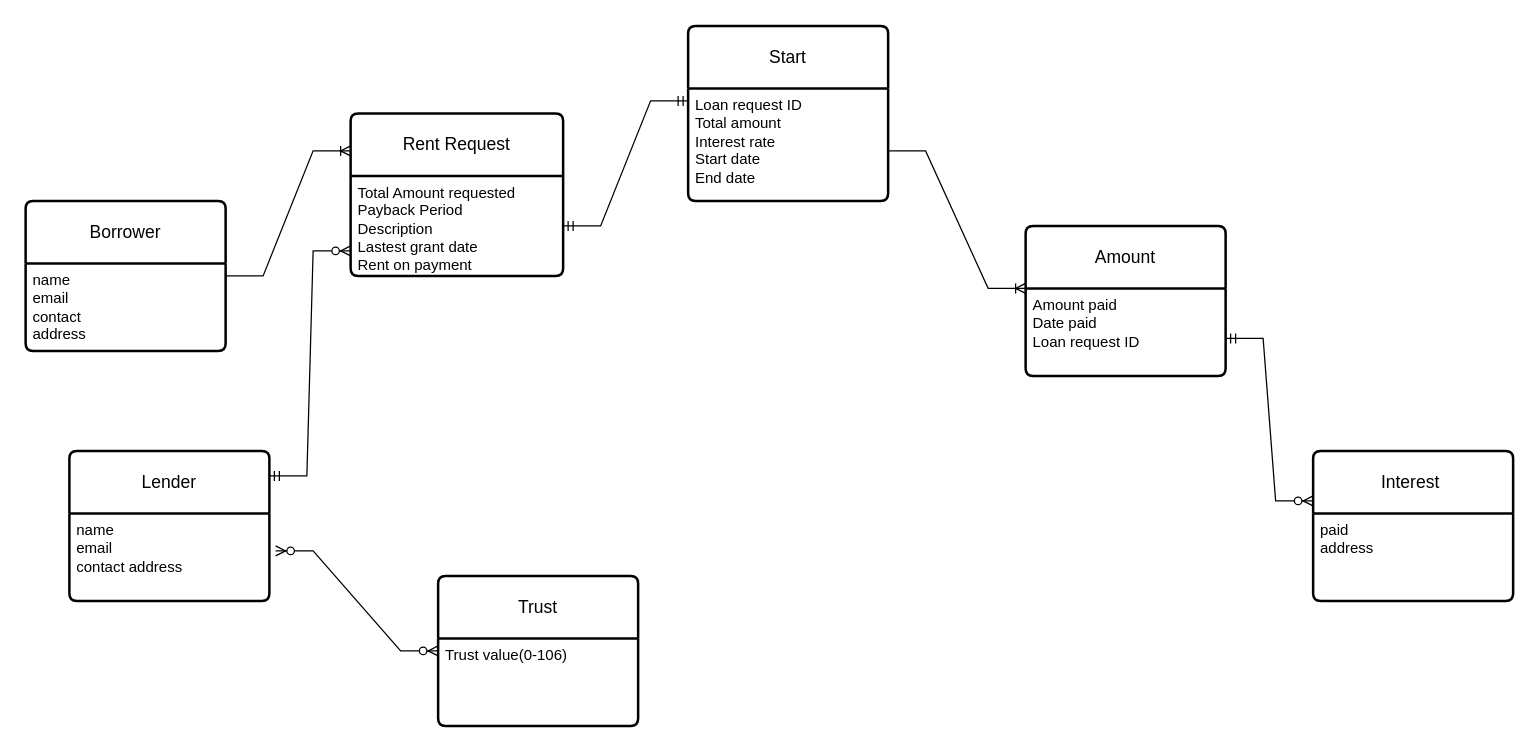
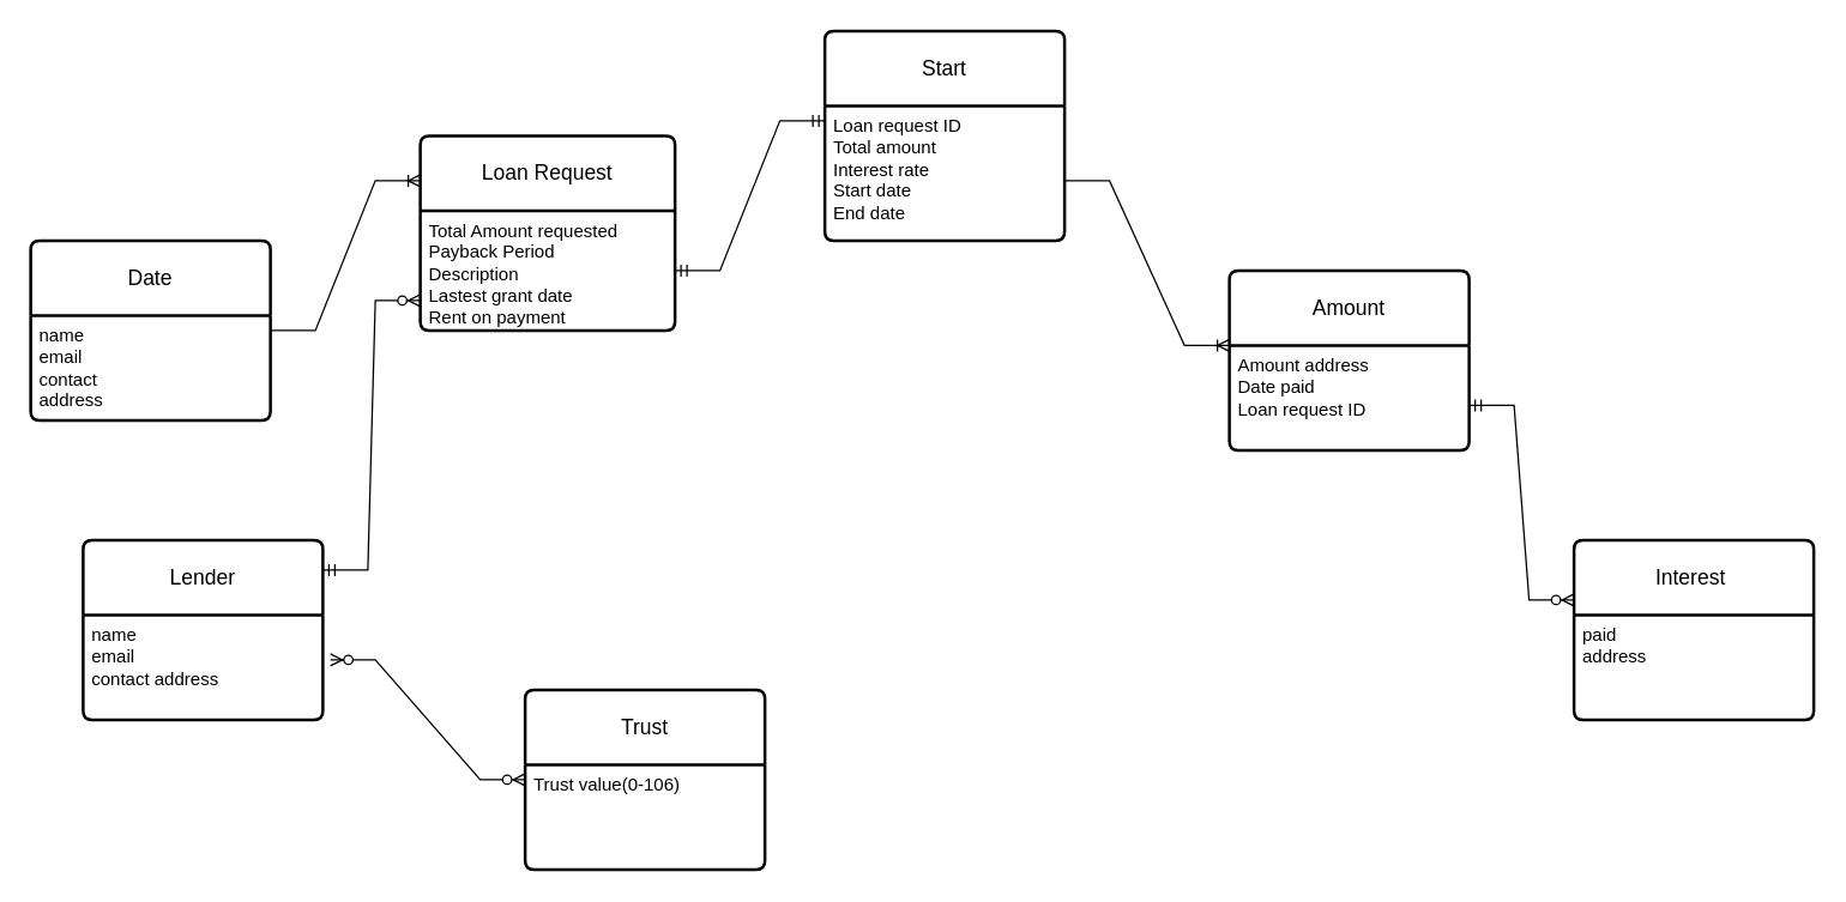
  <mxCell id="0" />
  <mxCell id="1" parent="0" />
- <mxCell id="2" value="Rent Request" style="swimlane;childLayout=stackLayout;horizontal=1;startSize=50;horizontalStack=0;rounded=1;fontSize=14;fontStyle=0;strokeWidth=2;resizeParent=0;resizeLast=1;shadow=0;dashed=0;align=center;arcSize=4;whiteSpace=wrap;html=1;" vertex="1" parent="1"><mxGeometry x="280" y="90" width="170" height="130" as="geometry" /></mxCell>
+ <mxCell id="2" value="Loan Request" style="swimlane;childLayout=stackLayout;horizontal=1;startSize=50;horizontalStack=0;rounded=1;fontSize=14;fontStyle=0;strokeWidth=2;resizeParent=0;resizeLast=1;shadow=0;dashed=0;align=center;arcSize=4;whiteSpace=wrap;html=1;" vertex="1" parent="1"><mxGeometry x="280" y="90" width="170" height="130" as="geometry" /></mxCell>
  <mxCell id="3" value="Total Amount requested&lt;div&gt;Payback Period&lt;/div&gt;&lt;div&gt;Description&lt;/div&gt;&lt;div&gt;Lastest grant date&lt;/div&gt;&lt;div&gt;Rent on payment&lt;/div&gt;" style="align=left;strokeColor=none;fillColor=none;spacingLeft=4;fontSize=12;verticalAlign=top;resizable=0;rotatable=0;part=1;html=1;" vertex="1" parent="2"><mxGeometry y="50" width="170" height="80" as="geometry" /></mxCell>
  <mxCell id="4" value="Amount" style="swimlane;childLayout=stackLayout;horizontal=1;startSize=50;horizontalStack=0;rounded=1;fontSize=14;fontStyle=0;strokeWidth=2;resizeParent=0;resizeLast=1;shadow=0;dashed=0;align=center;arcSize=4;whiteSpace=wrap;html=1;" vertex="1" parent="1"><mxGeometry x="820" y="180" width="160" height="120" as="geometry" /></mxCell>
- <mxCell id="5" value="Amount paid&lt;div&gt;Date paid&lt;/div&gt;&lt;div&gt;Loan request ID&lt;/div&gt;" style="align=left;strokeColor=none;fillColor=none;spacingLeft=4;fontSize=12;verticalAlign=top;resizable=0;rotatable=0;part=1;html=1;" vertex="1" parent="4"><mxGeometry y="50" width="160" height="70" as="geometry" /></mxCell>
+ <mxCell id="5" value="Amount address&lt;div&gt;Date paid&lt;/div&gt;&lt;div&gt;Loan request ID&lt;/div&gt;" style="align=left;strokeColor=none;fillColor=none;spacingLeft=4;fontSize=12;verticalAlign=top;resizable=0;rotatable=0;part=1;html=1;" vertex="1" parent="4"><mxGeometry y="50" width="160" height="70" as="geometry" /></mxCell>
  <mxCell id="6" value="Lender" style="swimlane;childLayout=stackLayout;horizontal=1;startSize=50;horizontalStack=0;rounded=1;fontSize=14;fontStyle=0;strokeWidth=2;resizeParent=0;resizeLast=1;shadow=0;dashed=0;align=center;arcSize=4;whiteSpace=wrap;html=1;" vertex="1" parent="1"><mxGeometry x="55" y="360" width="160" height="120" as="geometry" /></mxCell>
  <mxCell id="7" value="name&lt;div&gt;email&lt;/div&gt;&lt;div&gt;contact address&lt;/div&gt;&lt;div&gt;&lt;br&gt;&lt;/div&gt;" style="align=left;strokeColor=none;fillColor=none;spacingLeft=4;fontSize=12;verticalAlign=top;resizable=0;rotatable=0;part=1;html=1;" vertex="1" parent="6"><mxGeometry y="50" width="160" height="70" as="geometry" /></mxCell>
  <mxCell id="8" value="Interest&amp;nbsp;" style="swimlane;childLayout=stackLayout;horizontal=1;startSize=50;horizontalStack=0;rounded=1;fontSize=14;fontStyle=0;strokeWidth=2;resizeParent=0;resizeLast=1;shadow=0;dashed=0;align=center;arcSize=4;whiteSpace=wrap;html=1;" vertex="1" parent="1"><mxGeometry x="1050" y="360" width="160" height="120" as="geometry" /></mxCell>
  <mxCell id="9" value="paid&lt;div&gt;address&lt;/div&gt;" style="align=left;strokeColor=none;fillColor=none;spacingLeft=4;fontSize=12;verticalAlign=top;resizable=0;rotatable=0;part=1;html=1;" vertex="1" parent="8"><mxGeometry y="50" width="160" height="70" as="geometry" /></mxCell>
  <mxCell id="10" value="Trust" style="swimlane;childLayout=stackLayout;horizontal=1;startSize=50;horizontalStack=0;rounded=1;fontSize=14;fontStyle=0;strokeWidth=2;resizeParent=0;resizeLast=1;shadow=0;dashed=0;align=center;arcSize=4;whiteSpace=wrap;html=1;" vertex="1" parent="1"><mxGeometry x="350" y="460" width="160" height="120" as="geometry" /></mxCell>
  <mxCell id="11" value="Trust value(0-106)" style="align=left;strokeColor=none;fillColor=none;spacingLeft=4;fontSize=12;verticalAlign=top;resizable=0;rotatable=0;part=1;html=1;" vertex="1" parent="10"><mxGeometry y="50" width="160" height="70" as="geometry" /></mxCell>
  <mxCell id="12" value="Start" style="swimlane;childLayout=stackLayout;horizontal=1;startSize=50;horizontalStack=0;rounded=1;fontSize=14;fontStyle=0;strokeWidth=2;resizeParent=0;resizeLast=1;shadow=0;dashed=0;align=center;arcSize=4;whiteSpace=wrap;html=1;" vertex="1" parent="1"><mxGeometry x="550" y="20" width="160" height="140" as="geometry" /></mxCell>
  <mxCell id="13" value="Loan request ID&lt;div&gt;Total amount&lt;/div&gt;&lt;div&gt;Interest rate&lt;/div&gt;&lt;div&gt;Start date&lt;/div&gt;&lt;div&gt;End date&lt;/div&gt;" style="align=left;strokeColor=none;fillColor=none;spacingLeft=4;fontSize=12;verticalAlign=top;resizable=0;rotatable=0;part=1;html=1;" vertex="1" parent="12"><mxGeometry y="50" width="160" height="90" as="geometry" /></mxCell>
- <mxCell id="14" value="Borrower" style="swimlane;childLayout=stackLayout;horizontal=1;startSize=50;horizontalStack=0;rounded=1;fontSize=14;fontStyle=0;strokeWidth=2;resizeParent=0;resizeLast=1;shadow=0;dashed=0;align=center;arcSize=4;whiteSpace=wrap;html=1;" vertex="1" parent="1"><mxGeometry x="20" y="160" width="160" height="120" as="geometry" /></mxCell>
+ <mxCell id="14" value="Date" style="swimlane;childLayout=stackLayout;horizontal=1;startSize=50;horizontalStack=0;rounded=1;fontSize=14;fontStyle=0;strokeWidth=2;resizeParent=0;resizeLast=1;shadow=0;dashed=0;align=center;arcSize=4;whiteSpace=wrap;html=1;" vertex="1" parent="1"><mxGeometry x="20" y="160" width="160" height="120" as="geometry" /></mxCell>
  <mxCell id="15" value="name&lt;div&gt;email&lt;/div&gt;&lt;div&gt;contact&lt;/div&gt;&lt;div&gt;address&lt;/div&gt;" style="align=left;strokeColor=none;fillColor=none;spacingLeft=4;fontSize=12;verticalAlign=top;resizable=0;rotatable=0;part=1;html=1;" vertex="1" parent="14"><mxGeometry y="50" width="160" height="70" as="geometry" /></mxCell>
  <mxCell id="16" value="" style="edgeStyle=entityRelationEdgeStyle;fontSize=12;html=1;endArrow=ERoneToMany;rounded=0;" edge="1" parent="1"><mxGeometry width="100" height="100" relative="1" as="geometry"><mxPoint x="180" y="220" as="sourcePoint" /><mxPoint x="280" y="120" as="targetPoint" /></mxGeometry></mxCell>
  <mxCell id="17" value="" style="edgeStyle=entityRelationEdgeStyle;fontSize=12;html=1;endArrow=ERmandOne;startArrow=ERmandOne;rounded=0;" edge="1" parent="1"><mxGeometry width="100" height="100" relative="1" as="geometry"><mxPoint x="450" y="180" as="sourcePoint" /><mxPoint x="550" y="80" as="targetPoint" /></mxGeometry></mxCell>
  <mxCell id="18" value="" style="edgeStyle=entityRelationEdgeStyle;fontSize=12;html=1;endArrow=ERzeroToMany;startArrow=ERmandOne;rounded=0;entryX=0;entryY=0.75;entryDx=0;entryDy=0;" edge="1" parent="1" target="3"><mxGeometry width="100" height="100" relative="1" as="geometry"><mxPoint x="215" y="380" as="sourcePoint" /><mxPoint x="315" y="280" as="targetPoint" /></mxGeometry></mxCell>
  <mxCell id="19" value="" style="edgeStyle=entityRelationEdgeStyle;fontSize=12;html=1;endArrow=ERoneToMany;rounded=0;" edge="1" parent="1"><mxGeometry width="100" height="100" relative="1" as="geometry"><mxPoint x="710" y="120" as="sourcePoint" /><mxPoint x="820" y="230" as="targetPoint" /><Array as="points"><mxPoint x="830" y="120" /></Array></mxGeometry></mxCell>
  <mxCell id="20" value="" style="edgeStyle=entityRelationEdgeStyle;fontSize=12;html=1;endArrow=ERzeroToMany;startArrow=ERmandOne;rounded=0;" edge="1" parent="1"><mxGeometry width="100" height="100" relative="1" as="geometry"><mxPoint x="980" y="270" as="sourcePoint" /><mxPoint x="1050" y="400" as="targetPoint" /></mxGeometry></mxCell>
  <mxCell id="21" value="" style="edgeStyle=entityRelationEdgeStyle;fontSize=12;html=1;endArrow=ERzeroToMany;endFill=1;startArrow=ERzeroToMany;rounded=0;" edge="1" parent="1"><mxGeometry width="100" height="100" relative="1" as="geometry"><mxPoint x="220" y="440" as="sourcePoint" /><mxPoint x="350" y="520" as="targetPoint" /></mxGeometry></mxCell>
